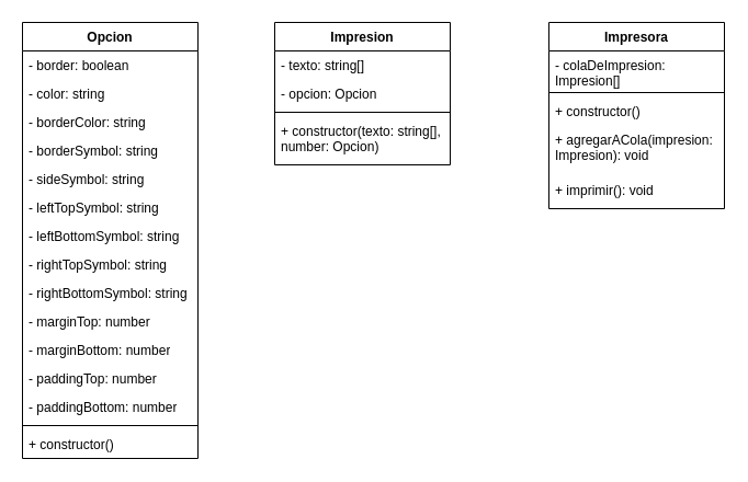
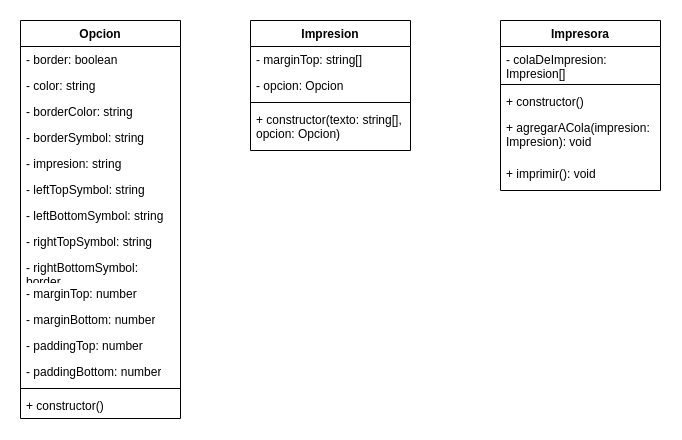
  <mxCell id="0" />
  <mxCell id="1" parent="0" />
  <mxCell id="2" value="Impresion" style="swimlane;fontStyle=1;align=center;verticalAlign=top;childLayout=stackLayout;horizontal=1;startSize=26;horizontalStack=0;resizeParent=1;resizeParentMax=0;resizeLast=0;collapsible=1;marginBottom=0;whiteSpace=wrap;" vertex="1" parent="1"><mxGeometry x="250" y="20" width="160" height="130" as="geometry" /></mxCell>
- <mxCell id="3" value="- texto: string[]" style="text;strokeColor=none;fillColor=none;align=left;verticalAlign=top;spacingLeft=4;spacingRight=4;overflow=hidden;rotatable=0;points=[[0,0.5],[1,0.5]];portConstraint=eastwest;whiteSpace=wrap;" vertex="1" parent="2"><mxGeometry y="26" width="160" height="26" as="geometry" /></mxCell>
+ <mxCell id="3" value="- marginTop: string[]" style="text;strokeColor=none;fillColor=none;align=left;verticalAlign=top;spacingLeft=4;spacingRight=4;overflow=hidden;rotatable=0;points=[[0,0.5],[1,0.5]];portConstraint=eastwest;whiteSpace=wrap;" vertex="1" parent="2"><mxGeometry y="26" width="160" height="26" as="geometry" /></mxCell>
  <mxCell id="4" value="- opcion: Opcion" style="text;strokeColor=none;fillColor=none;align=left;verticalAlign=top;spacingLeft=4;spacingRight=4;overflow=hidden;rotatable=0;points=[[0,0.5],[1,0.5]];portConstraint=eastwest;whiteSpace=wrap;" vertex="1" parent="2"><mxGeometry y="52" width="160" height="26" as="geometry" /></mxCell>
  <mxCell id="5" value="" style="line;strokeWidth=1;fillColor=none;align=left;verticalAlign=middle;spacingTop=-1;spacingLeft=3;spacingRight=3;rotatable=0;labelPosition=right;points=[];portConstraint=eastwest;whiteSpace=wrap;" vertex="1" parent="2"><mxGeometry y="78" width="160" height="8" as="geometry" /></mxCell>
- <mxCell id="6" value="+ constructor(texto: string[], number: Opcion)" style="text;strokeColor=none;fillColor=none;align=left;verticalAlign=top;spacingLeft=4;spacingRight=4;overflow=hidden;rotatable=0;points=[[0,0.5],[1,0.5]];portConstraint=eastwest;whiteSpace=wrap;" vertex="1" parent="2"><mxGeometry y="86" width="160" height="44" as="geometry" /></mxCell>
+ <mxCell id="6" value="+ constructor(texto: string[], opcion: Opcion)" style="text;strokeColor=none;fillColor=none;align=left;verticalAlign=top;spacingLeft=4;spacingRight=4;overflow=hidden;rotatable=0;points=[[0,0.5],[1,0.5]];portConstraint=eastwest;whiteSpace=wrap;" vertex="1" parent="2"><mxGeometry y="86" width="160" height="44" as="geometry" /></mxCell>
  <mxCell id="7" value="Impresora" style="swimlane;fontStyle=1;align=center;verticalAlign=top;childLayout=stackLayout;horizontal=1;startSize=26;horizontalStack=0;resizeParent=1;resizeParentMax=0;resizeLast=0;collapsible=1;marginBottom=0;whiteSpace=wrap;" vertex="1" parent="1"><mxGeometry x="500" y="20" width="160" height="170" as="geometry" /></mxCell>
  <mxCell id="8" value="- colaDeImpresion: Impresion[]" style="text;strokeColor=none;fillColor=none;align=left;verticalAlign=top;spacingLeft=4;spacingRight=4;overflow=hidden;rotatable=0;points=[[0,0.5],[1,0.5]];portConstraint=eastwest;whiteSpace=wrap;" vertex="1" parent="7"><mxGeometry y="26" width="160" height="34" as="geometry" /></mxCell>
  <mxCell id="9" value="" style="line;strokeWidth=1;fillColor=none;align=left;verticalAlign=middle;spacingTop=-1;spacingLeft=3;spacingRight=3;rotatable=0;labelPosition=right;points=[];portConstraint=eastwest;whiteSpace=wrap;" vertex="1" parent="7"><mxGeometry y="60" width="160" height="8" as="geometry" /></mxCell>
  <mxCell id="10" value="+ constructor()" style="text;strokeColor=none;fillColor=none;align=left;verticalAlign=top;spacingLeft=4;spacingRight=4;overflow=hidden;rotatable=0;points=[[0,0.5],[1,0.5]];portConstraint=eastwest;whiteSpace=wrap;" vertex="1" parent="7"><mxGeometry y="68" width="160" height="26" as="geometry" /></mxCell>
  <mxCell id="11" value="+ agregarACola(impresion: Impresion): void" style="text;strokeColor=none;fillColor=none;align=left;verticalAlign=top;spacingLeft=4;spacingRight=4;overflow=hidden;rotatable=0;points=[[0,0.5],[1,0.5]];portConstraint=eastwest;whiteSpace=wrap;" vertex="1" parent="7"><mxGeometry y="94" width="160" height="46" as="geometry" /></mxCell>
  <mxCell id="12" value="+ imprimir(): void" style="text;strokeColor=none;fillColor=none;align=left;verticalAlign=top;spacingLeft=4;spacingRight=4;overflow=hidden;rotatable=0;points=[[0,0.5],[1,0.5]];portConstraint=eastwest;whiteSpace=wrap;" vertex="1" parent="7"><mxGeometry y="140" width="160" height="30" as="geometry" /></mxCell>
  <mxCell id="13" value="Opcion" style="swimlane;fontStyle=1;align=center;verticalAlign=top;childLayout=stackLayout;horizontal=1;startSize=26;horizontalStack=0;resizeParent=1;resizeParentMax=0;resizeLast=0;collapsible=1;marginBottom=0;whiteSpace=wrap;" vertex="1" parent="1"><mxGeometry x="20" y="20" width="160" height="398" as="geometry" /></mxCell>
  <mxCell id="14" value="- border: boolean" style="text;strokeColor=none;fillColor=none;align=left;verticalAlign=top;spacingLeft=4;spacingRight=4;overflow=hidden;rotatable=0;points=[[0,0.5],[1,0.5]];portConstraint=eastwest;whiteSpace=wrap;" vertex="1" parent="13"><mxGeometry y="26" width="160" height="26" as="geometry" /></mxCell>
  <mxCell id="15" value="- color: string" style="text;strokeColor=none;fillColor=none;align=left;verticalAlign=top;spacingLeft=4;spacingRight=4;overflow=hidden;rotatable=0;points=[[0,0.5],[1,0.5]];portConstraint=eastwest;whiteSpace=wrap;" vertex="1" parent="13"><mxGeometry y="52" width="160" height="26" as="geometry" /></mxCell>
  <mxCell id="16" value="- borderColor: string" style="text;strokeColor=none;fillColor=none;align=left;verticalAlign=top;spacingLeft=4;spacingRight=4;overflow=hidden;rotatable=0;points=[[0,0.5],[1,0.5]];portConstraint=eastwest;whiteSpace=wrap;" vertex="1" parent="13"><mxGeometry y="78" width="160" height="26" as="geometry" /></mxCell>
  <mxCell id="17" value="- borderSymbol: string" style="text;strokeColor=none;fillColor=none;align=left;verticalAlign=top;spacingLeft=4;spacingRight=4;overflow=hidden;rotatable=0;points=[[0,0.5],[1,0.5]];portConstraint=eastwest;whiteSpace=wrap;" vertex="1" parent="13"><mxGeometry y="104" width="160" height="26" as="geometry" /></mxCell>
- <mxCell id="18" value="- sideSymbol: string" style="text;strokeColor=none;fillColor=none;align=left;verticalAlign=top;spacingLeft=4;spacingRight=4;overflow=hidden;rotatable=0;points=[[0,0.5],[1,0.5]];portConstraint=eastwest;whiteSpace=wrap;" vertex="1" parent="13"><mxGeometry y="130" width="160" height="26" as="geometry" /></mxCell>
+ <mxCell id="18" value="- impresion: string" style="text;strokeColor=none;fillColor=none;align=left;verticalAlign=top;spacingLeft=4;spacingRight=4;overflow=hidden;rotatable=0;points=[[0,0.5],[1,0.5]];portConstraint=eastwest;whiteSpace=wrap;" vertex="1" parent="13"><mxGeometry y="130" width="160" height="26" as="geometry" /></mxCell>
  <mxCell id="19" value="- leftTopSymbol: string" style="text;strokeColor=none;fillColor=none;align=left;verticalAlign=top;spacingLeft=4;spacingRight=4;overflow=hidden;rotatable=0;points=[[0,0.5],[1,0.5]];portConstraint=eastwest;whiteSpace=wrap;" vertex="1" parent="13"><mxGeometry y="156" width="160" height="26" as="geometry" /></mxCell>
  <mxCell id="20" value="- leftBottomSymbol: string" style="text;strokeColor=none;fillColor=none;align=left;verticalAlign=top;spacingLeft=4;spacingRight=4;overflow=hidden;rotatable=0;points=[[0,0.5],[1,0.5]];portConstraint=eastwest;whiteSpace=wrap;" vertex="1" parent="13"><mxGeometry y="182" width="160" height="26" as="geometry" /></mxCell>
  <mxCell id="21" value="- rightTopSymbol: string" style="text;strokeColor=none;fillColor=none;align=left;verticalAlign=top;spacingLeft=4;spacingRight=4;overflow=hidden;rotatable=0;points=[[0,0.5],[1,0.5]];portConstraint=eastwest;whiteSpace=wrap;" vertex="1" parent="13"><mxGeometry y="208" width="160" height="26" as="geometry" /></mxCell>
- <mxCell id="22" value="- rightBottomSymbol: string" style="text;strokeColor=none;fillColor=none;align=left;verticalAlign=top;spacingLeft=4;spacingRight=4;overflow=hidden;rotatable=0;points=[[0,0.5],[1,0.5]];portConstraint=eastwest;whiteSpace=wrap;" vertex="1" parent="13"><mxGeometry y="234" width="160" height="26" as="geometry" /></mxCell>
+ <mxCell id="22" value="- rightBottomSymbol: border" style="text;strokeColor=none;fillColor=none;align=left;verticalAlign=top;spacingLeft=4;spacingRight=4;overflow=hidden;rotatable=0;points=[[0,0.5],[1,0.5]];portConstraint=eastwest;whiteSpace=wrap;" vertex="1" parent="13"><mxGeometry y="234" width="160" height="26" as="geometry" /></mxCell>
  <mxCell id="23" value="- marginTop: number" style="text;strokeColor=none;fillColor=none;align=left;verticalAlign=top;spacingLeft=4;spacingRight=4;overflow=hidden;rotatable=0;points=[[0,0.5],[1,0.5]];portConstraint=eastwest;whiteSpace=wrap;" vertex="1" parent="13"><mxGeometry y="260" width="160" height="26" as="geometry" /></mxCell>
  <mxCell id="24" value="- marginBottom: number" style="text;strokeColor=none;fillColor=none;align=left;verticalAlign=top;spacingLeft=4;spacingRight=4;overflow=hidden;rotatable=0;points=[[0,0.5],[1,0.5]];portConstraint=eastwest;whiteSpace=wrap;" vertex="1" parent="13"><mxGeometry y="286" width="160" height="26" as="geometry" /></mxCell>
  <mxCell id="25" value="- paddingTop: number" style="text;strokeColor=none;fillColor=none;align=left;verticalAlign=top;spacingLeft=4;spacingRight=4;overflow=hidden;rotatable=0;points=[[0,0.5],[1,0.5]];portConstraint=eastwest;whiteSpace=wrap;" vertex="1" parent="13"><mxGeometry y="312" width="160" height="26" as="geometry" /></mxCell>
  <mxCell id="26" value="- paddingBottom: number" style="text;strokeColor=none;fillColor=none;align=left;verticalAlign=top;spacingLeft=4;spacingRight=4;overflow=hidden;rotatable=0;points=[[0,0.5],[1,0.5]];portConstraint=eastwest;whiteSpace=wrap;" vertex="1" parent="13"><mxGeometry y="338" width="160" height="26" as="geometry" /></mxCell>
  <mxCell id="27" value="" style="line;strokeWidth=1;fillColor=none;align=left;verticalAlign=middle;spacingTop=-1;spacingLeft=3;spacingRight=3;rotatable=0;labelPosition=right;points=[];portConstraint=eastwest;whiteSpace=wrap;" vertex="1" parent="13"><mxGeometry y="364" width="160" height="8" as="geometry" /></mxCell>
  <mxCell id="28" value="+ constructor()" style="text;strokeColor=none;fillColor=none;align=left;verticalAlign=top;spacingLeft=4;spacingRight=4;overflow=hidden;rotatable=0;points=[[0,0.5],[1,0.5]];portConstraint=eastwest;whiteSpace=wrap;" vertex="1" parent="13"><mxGeometry y="372" width="160" height="26" as="geometry" /></mxCell>
